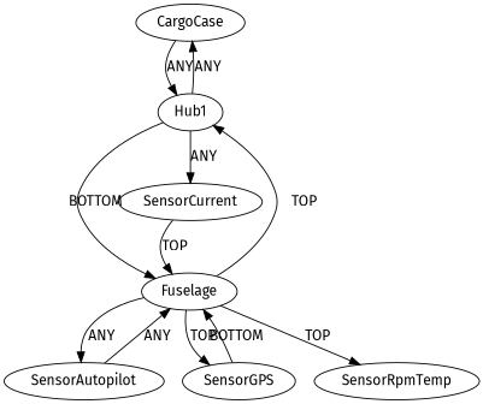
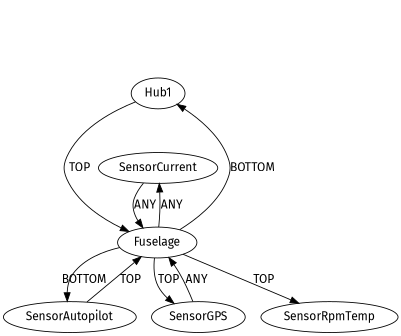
  digraph {
    fontname="Fira Sans"
    node [fontname="Fira Sans"]
    edge [fontname="Fira Sans"]
-   n1 [instance=CargoCase_instance_1 label=CargoCase]
    n2 [instance=Hub3_instance_4 label=Hub1]
    n3 [instance=Fuselage_instance_1 label=Fuselage]
    n4 [instance=SensorAutopilot_instance_1 label=SensorAutopilot]
    n5 [instance=SensorGPS_instance_1 label=SensorGPS]
    n6 [instance=SensorCurrent_instance_1 label=SensorCurrent]
    n7 [instance=SensorRpmTemp_instance_1 label=SensorRpmTemp]
-   n1 -> n2 [label=ANY]
-   n2 -> n1 [label=ANY]
-   n2 -> n3 [label=BOTTOM]
-   n3 -> n2 [label=TOP]
-   n3 -> n4 [label=ANY]
+   n2 -> n3 [label=TOP]
+   n3 -> n2 [label=BOTTOM]
+   n3 -> n4 [label=BOTTOM]
    n3 -> n5 [label=TOP]
-   n2 -> n6 [label=ANY]
+   n3 -> n6 [label=ANY]
    n3 -> n7 [label=TOP]
-   n4 -> n3 [label=ANY]
-   n5 -> n3 [label=BOTTOM]
-   n6 -> n3 [label=TOP]
+   n4 -> n3 [label=TOP]
+   n5 -> n3 [label=ANY]
+   n6 -> n3 [label=ANY]
  }
